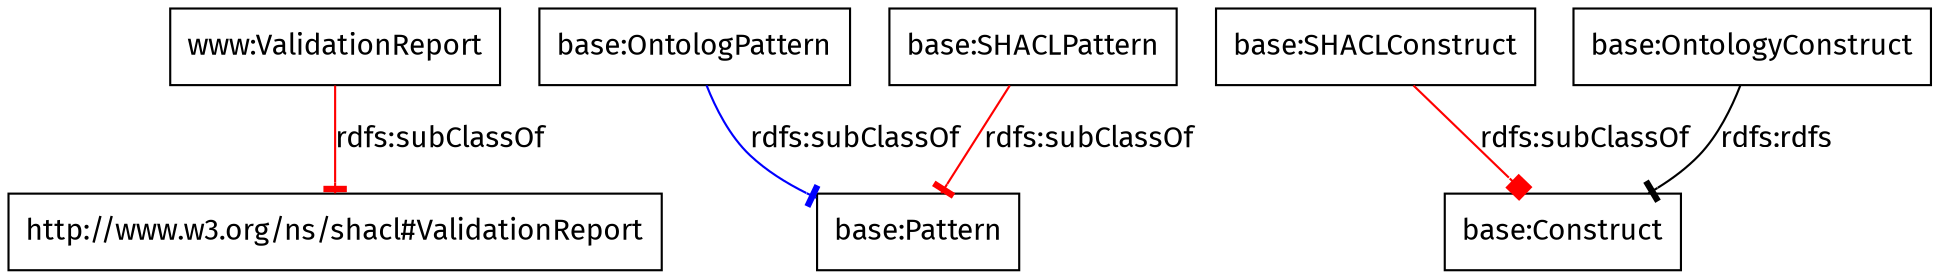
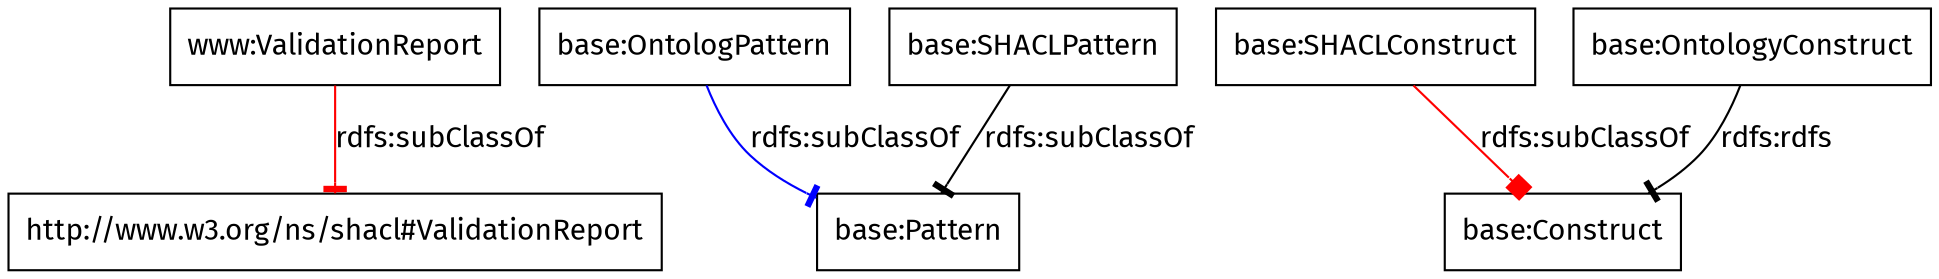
  digraph {
    fontname="Fira Sans"
    rankdir=TB
    node [color=black fontname="Fira Sans" shape=rectangle]
    edge [arrowhead=tee color=red fontname="Fira Sans"]
    n1 [label="www:ValidationReport"]
    "http://www.w3.org/ns/shacl#ValidationReport"
    "base:OntologPattern"
    "base:Pattern"
    "base:SHACLPattern"
    "base:SHACLConstruct"
    "base:Construct"
    "base:OntologyConstruct"
    n1 -> "http://www.w3.org/ns/shacl#ValidationReport" [label="rdfs:subClassOf"]
    "base:OntologPattern" -> "base:Pattern" [color=blue label="rdfs:subClassOf"]
-   "base:SHACLPattern" -> "base:Pattern" [label="rdfs:subClassOf"]
+   "base:SHACLPattern" -> "base:Pattern" [color=black label="rdfs:subClassOf"]
    "base:SHACLConstruct" -> "base:Construct" [arrowhead=box label="rdfs:subClassOf"]
    "base:OntologyConstruct" -> "base:Construct" [color=black label="rdfs:rdfs"]
  }
